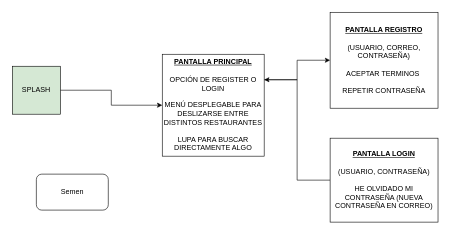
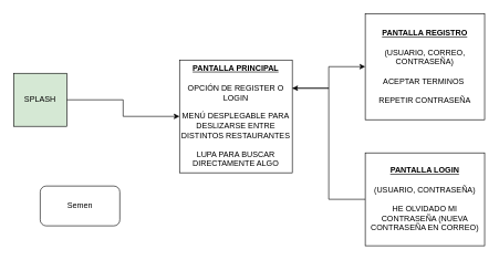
  <mxCell id="0" />
  <mxCell id="1" parent="0" />
  <mxCell id="2" style="edgeStyle=orthogonalEdgeStyle;rounded=0;orthogonalLoop=1;jettySize=auto;html=1;" parent="1" source="3" target="5" edge="1"><mxGeometry relative="1" as="geometry" /></mxCell>
  <mxCell id="3" value="SPLASH" style="whiteSpace=wrap;html=1;aspect=fixed;fillColor=#d5e8d4;" parent="1" vertex="1"><mxGeometry x="20" y="110" width="80" height="80" as="geometry" /></mxCell>
  <mxCell id="4" style="edgeStyle=orthogonalEdgeStyle;rounded=0;orthogonalLoop=1;jettySize=auto;html=1;exitX=1;exitY=0.25;exitDx=0;exitDy=0;entryX=0;entryY=0.5;entryDx=0;entryDy=0;" parent="1" source="5" target="6" edge="1"><mxGeometry relative="1" as="geometry" /></mxCell>
  <mxCell id="5" value="&lt;b&gt;&lt;u&gt;PANTALLA PRINCIPAL&lt;/u&gt;&lt;/b&gt;&lt;br&gt;&lt;br&gt;OPCIÓN DE REGISTER O LOGIN&lt;br&gt;&lt;br&gt;MENÚ DESPLEGABLE PARA DESLIZARSE ENTRE DISTINTOS RESTAURANTES&lt;br&gt;&lt;br&gt;LUPA PARA BUSCAR DIRECTAMENTE ALGO" style="whiteSpace=wrap;html=1;aspect=fixed;" parent="1" vertex="1"><mxGeometry x="270" y="90" width="170" height="170" as="geometry" /></mxCell>
  <mxCell id="6" value="&lt;b&gt;&lt;u&gt;PANTALLA REGISTRO&lt;/u&gt;&lt;/b&gt;&lt;br&gt;&lt;br&gt;(USUARIO, CORREO, CONTRASEÑA)&lt;br&gt;&lt;br&gt;ACEPTAR TERMINOS&amp;nbsp;&lt;br&gt;&lt;br&gt;REPETIR CONTRASEÑA" style="rounded=0;whiteSpace=wrap;html=1;" parent="1" vertex="1"><mxGeometry x="550" y="20" width="180" height="160" as="geometry" /></mxCell>
  <mxCell id="7" style="edgeStyle=orthogonalEdgeStyle;rounded=0;orthogonalLoop=1;jettySize=auto;html=1;entryX=1;entryY=0.25;entryDx=0;entryDy=0;" parent="1" source="8" target="5" edge="1"><mxGeometry relative="1" as="geometry" /></mxCell>
  <mxCell id="8" value="&lt;b&gt;&lt;u&gt;PANTALLA LOGIN&lt;br&gt;&lt;/u&gt;&lt;/b&gt;&lt;br&gt;(USUARIO, CONTRASEÑA)&lt;br&gt;&lt;br&gt;HE OLVIDADO MI CONTRASEÑA (NUEVA CONTRASEÑA EN CORREO)&lt;br&gt;" style="rounded=0;whiteSpace=wrap;html=1;" parent="1" vertex="1"><mxGeometry x="550" y="230" width="180" height="140" as="geometry" /></mxCell>
- <mxCell id="9" value="Semen" style="rounded=1;whiteSpace=wrap;html=1;" vertex="1" parent="1"><mxGeometry x="60" y="290" width="120" height="60" as="geometry" /></mxCell>
+ <mxCell id="9" value="Semen" style="rounded=1;whiteSpace=wrap;html=1;" vertex="1" parent="1"><mxGeometry x="60" y="280" width="120" height="60" as="geometry" /></mxCell>
